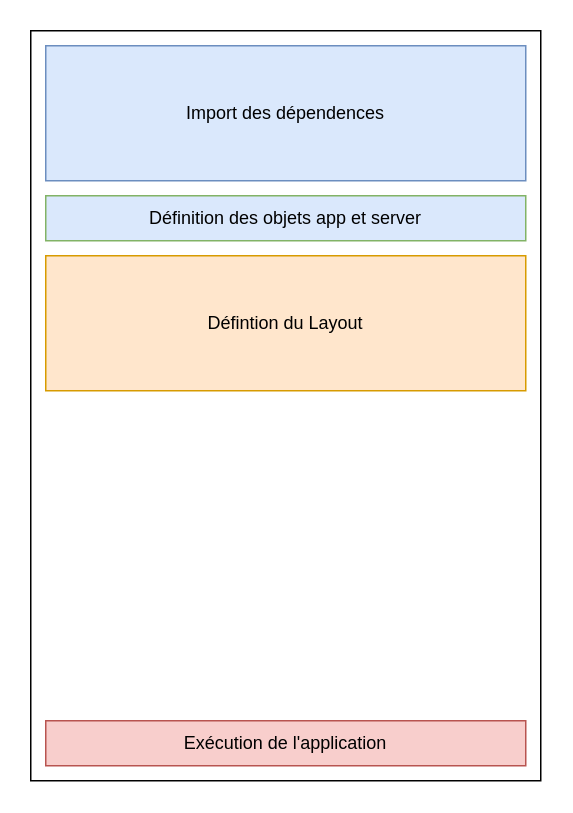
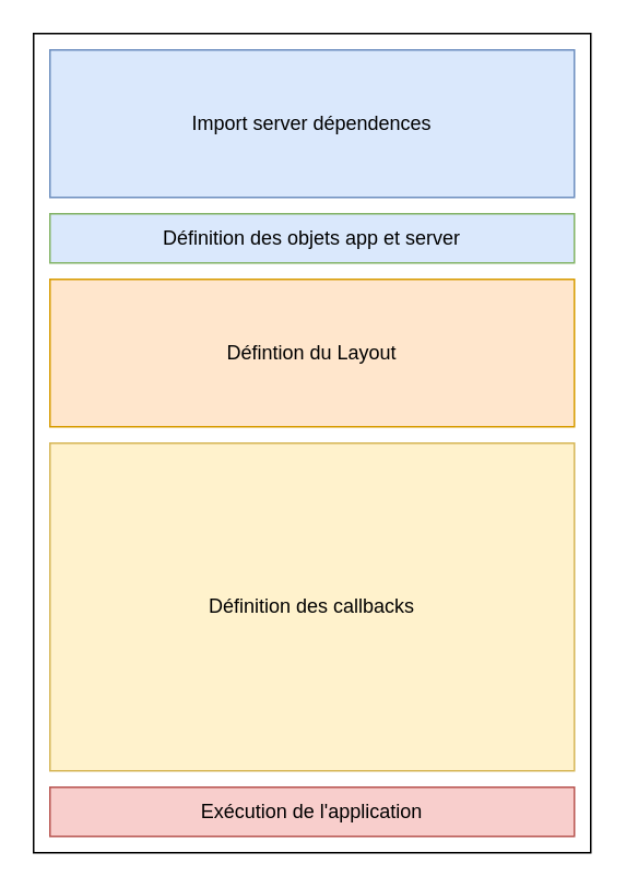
  <mxCell id="0" />
  <mxCell id="1" parent="0" />
  <mxCell id="2" value="" style="rounded=0;whiteSpace=wrap;html=1;" vertex="1" parent="1"><mxGeometry x="20" y="20" width="340" height="500" as="geometry" /></mxCell>
- <mxCell id="3" value="Import des dépendences" style="rounded=0;whiteSpace=wrap;html=1;fillColor=#dae8fc;strokeColor=#6c8ebf;" vertex="1" parent="1"><mxGeometry x="30" y="30" width="320" height="90" as="geometry" /></mxCell>
+ <mxCell id="3" value="Import server dépendences" style="rounded=0;whiteSpace=wrap;html=1;fillColor=#dae8fc;strokeColor=#6c8ebf;" vertex="1" parent="1"><mxGeometry x="30" y="30" width="320" height="90" as="geometry" /></mxCell>
  <mxCell id="4" value="Définition des objets app et server" style="rounded=0;whiteSpace=wrap;html=1;fillColor=#dae8fc;strokeColor=#82b366;" vertex="1" parent="1"><mxGeometry x="30" y="130" width="320" height="30" as="geometry" /></mxCell>
  <mxCell id="5" value="Défintion du Layout" style="rounded=0;whiteSpace=wrap;html=1;fillColor=#ffe6cc;strokeColor=#d79b00;" vertex="1" parent="1"><mxGeometry x="30" y="170" width="320" height="90" as="geometry" /></mxCell>
+ <mxCell id="6" value="Définition des callbacks" style="rounded=0;whiteSpace=wrap;html=1;fillColor=#fff2cc;strokeColor=#d6b656;" vertex="1" parent="1"><mxGeometry x="30" y="270" width="320" height="200" as="geometry" /></mxCell>
  <mxCell id="7" value="Exécution de l'application" style="rounded=0;whiteSpace=wrap;html=1;fillColor=#f8cecc;strokeColor=#b85450;" vertex="1" parent="1"><mxGeometry x="30" y="480" width="320" height="30" as="geometry" /></mxCell>
